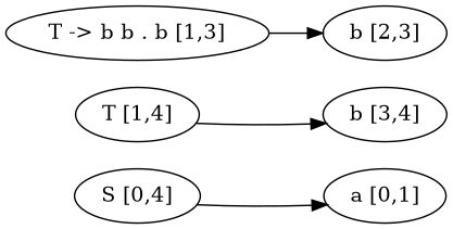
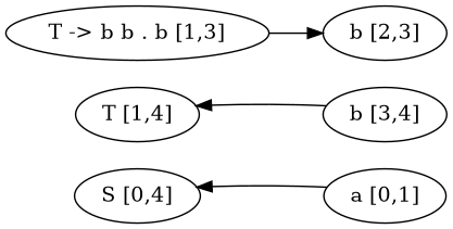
  digraph {
    rankdir=LR
    "S [0,4]"
    "a [0,1]"
    "T [1,4]"
    "b [3,4]"
    "T -> b b . b [1,3]"
    "b [2,3]"
-   "S [0,4]" -> "a [0,1]"
-   "T [1,4]" -> "b [3,4]"
+   "a [0,1]" -> "S [0,4]"
+   "b [3,4]" -> "T [1,4]"
    "T -> b b . b [1,3]" -> "b [2,3]"
  }
